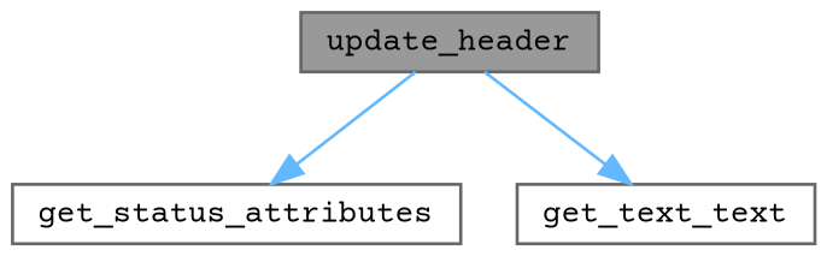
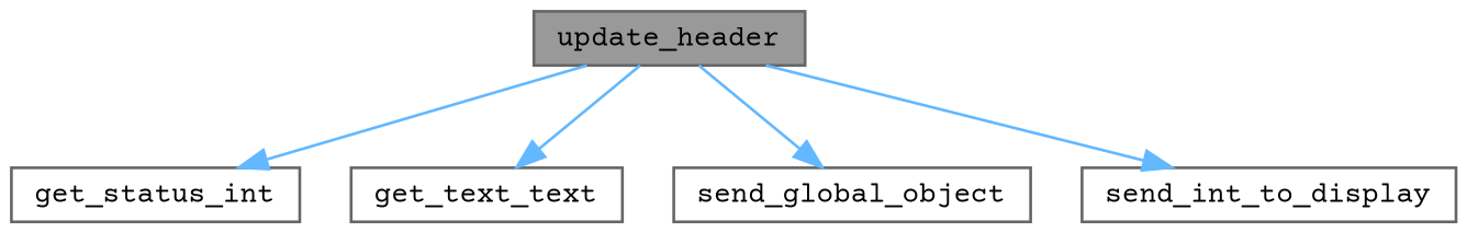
  digraph {
    fontname="Courier Prime"
    rankdir=TB
    node [color=grey40 fillcolor=white fontname="Courier Prime" fontsize=10 shape=box style=filled]
    edge [color=steelblue1 fontname="Courier Prime" fontsize=10 labelfontname=Helvetica labelfontsize=10 style=solid]
    n1 [color=gray40 fillcolor=grey60 fontcolor=black height=0.2 label=update_header width=0.4]
-   n2 [height=0.2 label=get_status_attributes width=0.4]
+   n2 [height=0.2 label=get_status_int width=0.4]
    n3 [height=0.2 label=get_text_text width=0.4]
+   n4 [height=0.2 label=send_global_object width=0.4]
+   n5 [height=0.2 label=send_int_to_display width=0.4]
    n1 -> n2
    n1 -> n3
+   n1 -> n4
+   n1 -> n5
  }
